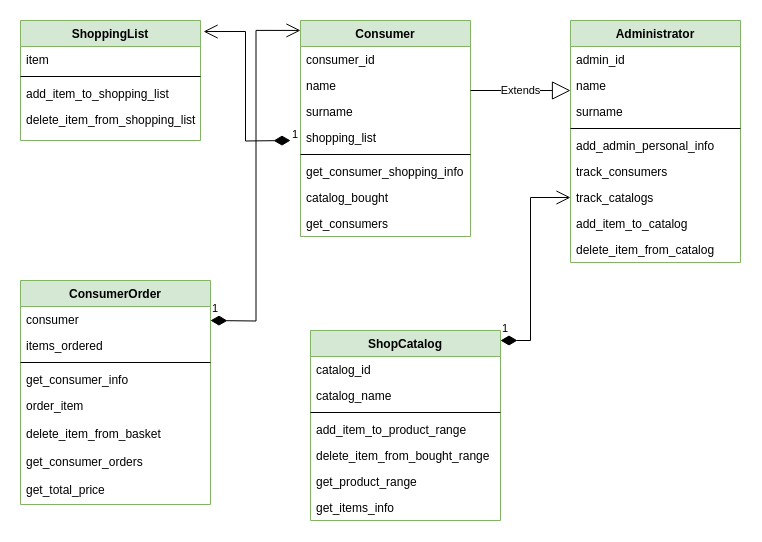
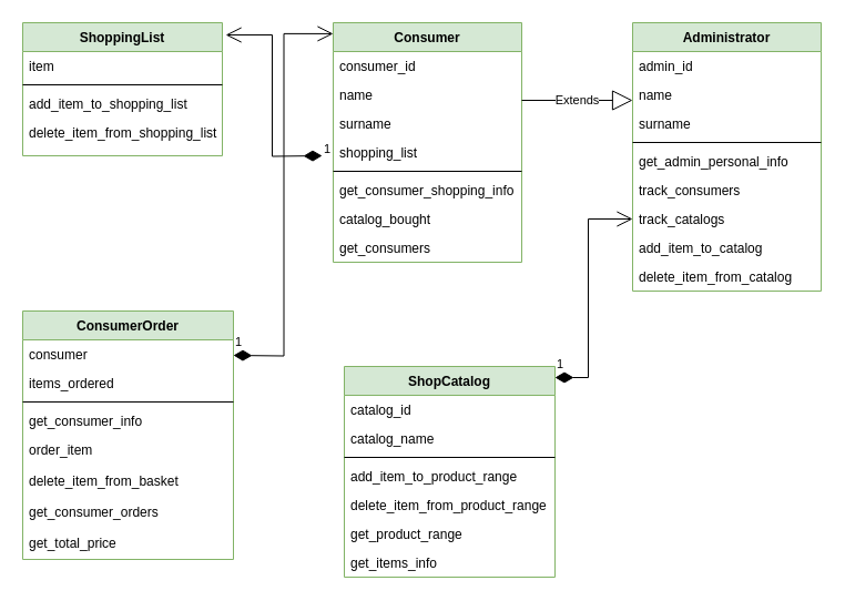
  <mxCell id="0" />
  <mxCell id="1" parent="0" />
  <mxCell id="2" value="Consumer" style="swimlane;fontStyle=1;align=center;verticalAlign=top;childLayout=stackLayout;horizontal=1;startSize=26;horizontalStack=0;resizeParent=1;resizeLast=0;collapsible=1;marginBottom=0;rounded=0;shadow=0;strokeWidth=1;fillColor=#d5e8d4;strokeColor=#82b366;" parent="1" vertex="1"><mxGeometry x="300" y="20" width="170" height="216" as="geometry"><mxRectangle x="230" y="140" width="160" height="26" as="alternateBounds" /></mxGeometry></mxCell>
  <mxCell id="3" value="consumer_id" style="text;align=left;verticalAlign=top;spacingLeft=4;spacingRight=4;overflow=hidden;rotatable=0;points=[[0,0.5],[1,0.5]];portConstraint=eastwest;" parent="2" vertex="1"><mxGeometry y="26" width="170" height="26" as="geometry" /></mxCell>
  <mxCell id="4" value="name" style="text;align=left;verticalAlign=top;spacingLeft=4;spacingRight=4;overflow=hidden;rotatable=0;points=[[0,0.5],[1,0.5]];portConstraint=eastwest;rounded=0;shadow=0;html=0;" parent="2" vertex="1"><mxGeometry y="52" width="170" height="26" as="geometry" /></mxCell>
  <mxCell id="5" value="surname" style="text;align=left;verticalAlign=top;spacingLeft=4;spacingRight=4;overflow=hidden;rotatable=0;points=[[0,0.5],[1,0.5]];portConstraint=eastwest;rounded=0;shadow=0;html=0;" parent="2" vertex="1"><mxGeometry y="78" width="170" height="26" as="geometry" /></mxCell>
  <mxCell id="6" value="shopping_list" style="text;align=left;verticalAlign=top;spacingLeft=4;spacingRight=4;overflow=hidden;rotatable=0;points=[[0,0.5],[1,0.5]];portConstraint=eastwest;" parent="2" vertex="1"><mxGeometry y="104" width="170" height="26" as="geometry" /></mxCell>
  <mxCell id="7" value="" style="line;html=1;strokeWidth=1;align=left;verticalAlign=middle;spacingTop=-1;spacingLeft=3;spacingRight=3;rotatable=0;labelPosition=right;points=[];portConstraint=eastwest;" parent="2" vertex="1"><mxGeometry y="130" width="170" height="8" as="geometry" /></mxCell>
  <mxCell id="8" value="get_consumer_shopping_info" style="text;align=left;verticalAlign=top;spacingLeft=4;spacingRight=4;overflow=hidden;rotatable=0;points=[[0,0.5],[1,0.5]];portConstraint=eastwest;" vertex="1" parent="2"><mxGeometry y="138" width="170" height="26" as="geometry" /></mxCell>
  <mxCell id="9" value="catalog_bought" style="text;align=left;verticalAlign=top;spacingLeft=4;spacingRight=4;overflow=hidden;rotatable=0;points=[[0,0.5],[1,0.5]];portConstraint=eastwest;" vertex="1" parent="2"><mxGeometry y="164" width="170" height="26" as="geometry" /></mxCell>
  <mxCell id="10" value="get_consumers" style="text;align=left;verticalAlign=top;spacingLeft=4;spacingRight=4;overflow=hidden;rotatable=0;points=[[0,0.5],[1,0.5]];portConstraint=eastwest;" vertex="1" parent="2"><mxGeometry y="190" width="170" height="26" as="geometry" /></mxCell>
  <mxCell id="11" value="Administrator" style="swimlane;fontStyle=1;align=center;verticalAlign=top;childLayout=stackLayout;horizontal=1;startSize=26;horizontalStack=0;resizeParent=1;resizeLast=0;collapsible=1;marginBottom=0;rounded=0;shadow=0;strokeWidth=1;fillColor=#d5e8d4;strokeColor=#82b366;" vertex="1" parent="1"><mxGeometry x="570" y="20" width="170" height="242" as="geometry"><mxRectangle x="230" y="140" width="160" height="26" as="alternateBounds" /></mxGeometry></mxCell>
  <mxCell id="12" value="admin_id" style="text;align=left;verticalAlign=top;spacingLeft=4;spacingRight=4;overflow=hidden;rotatable=0;points=[[0,0.5],[1,0.5]];portConstraint=eastwest;" vertex="1" parent="11"><mxGeometry y="26" width="170" height="26" as="geometry" /></mxCell>
  <mxCell id="13" value="name" style="text;align=left;verticalAlign=top;spacingLeft=4;spacingRight=4;overflow=hidden;rotatable=0;points=[[0,0.5],[1,0.5]];portConstraint=eastwest;rounded=0;shadow=0;html=0;" vertex="1" parent="11"><mxGeometry y="52" width="170" height="26" as="geometry" /></mxCell>
  <mxCell id="14" value="surname" style="text;align=left;verticalAlign=top;spacingLeft=4;spacingRight=4;overflow=hidden;rotatable=0;points=[[0,0.5],[1,0.5]];portConstraint=eastwest;rounded=0;shadow=0;html=0;" vertex="1" parent="11"><mxGeometry y="78" width="170" height="26" as="geometry" /></mxCell>
  <mxCell id="15" value="" style="line;html=1;strokeWidth=1;align=left;verticalAlign=middle;spacingTop=-1;spacingLeft=3;spacingRight=3;rotatable=0;labelPosition=right;points=[];portConstraint=eastwest;" vertex="1" parent="11"><mxGeometry y="104" width="170" height="8" as="geometry" /></mxCell>
- <mxCell id="16" value="add_admin_personal_info" style="text;align=left;verticalAlign=top;spacingLeft=4;spacingRight=4;overflow=hidden;rotatable=0;points=[[0,0.5],[1,0.5]];portConstraint=eastwest;" vertex="1" parent="11"><mxGeometry y="112" width="170" height="26" as="geometry" /></mxCell>
+ <mxCell id="16" value="get_admin_personal_info" style="text;align=left;verticalAlign=top;spacingLeft=4;spacingRight=4;overflow=hidden;rotatable=0;points=[[0,0.5],[1,0.5]];portConstraint=eastwest;" vertex="1" parent="11"><mxGeometry y="112" width="170" height="26" as="geometry" /></mxCell>
  <mxCell id="17" value="track_consumers" style="text;align=left;verticalAlign=top;spacingLeft=4;spacingRight=4;overflow=hidden;rotatable=0;points=[[0,0.5],[1,0.5]];portConstraint=eastwest;" vertex="1" parent="11"><mxGeometry y="138" width="170" height="26" as="geometry" /></mxCell>
  <mxCell id="18" value="track_catalogs" style="text;align=left;verticalAlign=top;spacingLeft=4;spacingRight=4;overflow=hidden;rotatable=0;points=[[0,0.5],[1,0.5]];portConstraint=eastwest;" vertex="1" parent="11"><mxGeometry y="164" width="170" height="26" as="geometry" /></mxCell>
  <mxCell id="19" value="add_item_to_catalog" style="text;align=left;verticalAlign=top;spacingLeft=4;spacingRight=4;overflow=hidden;rotatable=0;points=[[0,0.5],[1,0.5]];portConstraint=eastwest;" vertex="1" parent="11"><mxGeometry y="190" width="170" height="26" as="geometry" /></mxCell>
  <mxCell id="20" value="delete_item_from_catalog" style="text;align=left;verticalAlign=top;spacingLeft=4;spacingRight=4;overflow=hidden;rotatable=0;points=[[0,0.5],[1,0.5]];portConstraint=eastwest;" vertex="1" parent="11"><mxGeometry y="216" width="170" height="26" as="geometry" /></mxCell>
  <mxCell id="21" value="ShopCatalog" style="swimlane;fontStyle=1;align=center;verticalAlign=top;childLayout=stackLayout;horizontal=1;startSize=26;horizontalStack=0;resizeParent=1;resizeLast=0;collapsible=1;marginBottom=0;rounded=0;shadow=0;strokeWidth=1;fillColor=#d5e8d4;strokeColor=#82b366;" vertex="1" parent="1"><mxGeometry x="310" y="330" width="190" height="190" as="geometry"><mxRectangle x="230" y="140" width="160" height="26" as="alternateBounds" /></mxGeometry></mxCell>
  <mxCell id="22" value="catalog_id" style="text;align=left;verticalAlign=top;spacingLeft=4;spacingRight=4;overflow=hidden;rotatable=0;points=[[0,0.5],[1,0.5]];portConstraint=eastwest;" vertex="1" parent="21"><mxGeometry y="26" width="190" height="26" as="geometry" /></mxCell>
  <mxCell id="23" value="catalog_name" style="text;align=left;verticalAlign=top;spacingLeft=4;spacingRight=4;overflow=hidden;rotatable=0;points=[[0,0.5],[1,0.5]];portConstraint=eastwest;" vertex="1" parent="21"><mxGeometry y="52" width="190" height="26" as="geometry" /></mxCell>
  <mxCell id="24" value="" style="line;html=1;strokeWidth=1;align=left;verticalAlign=middle;spacingTop=-1;spacingLeft=3;spacingRight=3;rotatable=0;labelPosition=right;points=[];portConstraint=eastwest;" vertex="1" parent="21"><mxGeometry y="78" width="190" height="8" as="geometry" /></mxCell>
  <mxCell id="25" value="add_item_to_product_range" style="text;align=left;verticalAlign=top;spacingLeft=4;spacingRight=4;overflow=hidden;rotatable=0;points=[[0,0.5],[1,0.5]];portConstraint=eastwest;" vertex="1" parent="21"><mxGeometry y="86" width="190" height="26" as="geometry" /></mxCell>
- <mxCell id="26" value="delete_item_from_bought_range" style="text;align=left;verticalAlign=top;spacingLeft=4;spacingRight=4;overflow=hidden;rotatable=0;points=[[0,0.5],[1,0.5]];portConstraint=eastwest;" vertex="1" parent="21"><mxGeometry y="112" width="190" height="26" as="geometry" /></mxCell>
+ <mxCell id="26" value="delete_item_from_product_range" style="text;align=left;verticalAlign=top;spacingLeft=4;spacingRight=4;overflow=hidden;rotatable=0;points=[[0,0.5],[1,0.5]];portConstraint=eastwest;" vertex="1" parent="21"><mxGeometry y="112" width="190" height="26" as="geometry" /></mxCell>
  <mxCell id="27" value="get_product_range" style="text;align=left;verticalAlign=top;spacingLeft=4;spacingRight=4;overflow=hidden;rotatable=0;points=[[0,0.5],[1,0.5]];portConstraint=eastwest;" vertex="1" parent="21"><mxGeometry y="138" width="190" height="26" as="geometry" /></mxCell>
  <mxCell id="28" value="get_items_info" style="text;align=left;verticalAlign=top;spacingLeft=4;spacingRight=4;overflow=hidden;rotatable=0;points=[[0,0.5],[1,0.5]];portConstraint=eastwest;" vertex="1" parent="21"><mxGeometry y="164" width="190" height="26" as="geometry" /></mxCell>
  <mxCell id="29" value="ConsumerOrder" style="swimlane;fontStyle=1;align=center;verticalAlign=top;childLayout=stackLayout;horizontal=1;startSize=26;horizontalStack=0;resizeParent=1;resizeLast=0;collapsible=1;marginBottom=0;rounded=0;shadow=0;strokeWidth=1;fillColor=#d5e8d4;strokeColor=#82b366;" vertex="1" parent="1"><mxGeometry x="20" y="280" width="190" height="224" as="geometry"><mxRectangle x="230" y="140" width="160" height="26" as="alternateBounds" /></mxGeometry></mxCell>
  <mxCell id="30" value="consumer" style="text;align=left;verticalAlign=top;spacingLeft=4;spacingRight=4;overflow=hidden;rotatable=0;points=[[0,0.5],[1,0.5]];portConstraint=eastwest;" vertex="1" parent="29"><mxGeometry y="26" width="190" height="26" as="geometry" /></mxCell>
  <mxCell id="31" value="items_ordered" style="text;align=left;verticalAlign=top;spacingLeft=4;spacingRight=4;overflow=hidden;rotatable=0;points=[[0,0.5],[1,0.5]];portConstraint=eastwest;rounded=0;shadow=0;html=0;" vertex="1" parent="29"><mxGeometry y="52" width="190" height="26" as="geometry" /></mxCell>
  <mxCell id="32" value="" style="line;html=1;strokeWidth=1;align=left;verticalAlign=middle;spacingTop=-1;spacingLeft=3;spacingRight=3;rotatable=0;labelPosition=right;points=[];portConstraint=eastwest;" vertex="1" parent="29"><mxGeometry y="78" width="190" height="8" as="geometry" /></mxCell>
  <mxCell id="33" value="get_consumer_info" style="text;align=left;verticalAlign=top;spacingLeft=4;spacingRight=4;overflow=hidden;rotatable=0;points=[[0,0.5],[1,0.5]];portConstraint=eastwest;rounded=0;shadow=0;html=0;" vertex="1" parent="29"><mxGeometry y="86" width="190" height="26" as="geometry" /></mxCell>
  <mxCell id="34" value="order_item" style="text;align=left;verticalAlign=top;spacingLeft=4;spacingRight=4;overflow=hidden;rotatable=0;points=[[0,0.5],[1,0.5]];portConstraint=eastwest;" vertex="1" parent="29"><mxGeometry y="112" width="190" height="28" as="geometry" /></mxCell>
  <mxCell id="35" value="delete_item_from_basket" style="text;align=left;verticalAlign=top;spacingLeft=4;spacingRight=4;overflow=hidden;rotatable=0;points=[[0,0.5],[1,0.5]];portConstraint=eastwest;" vertex="1" parent="29"><mxGeometry y="140" width="190" height="28" as="geometry" /></mxCell>
  <mxCell id="36" value="get_consumer_orders" style="text;align=left;verticalAlign=top;spacingLeft=4;spacingRight=4;overflow=hidden;rotatable=0;points=[[0,0.5],[1,0.5]];portConstraint=eastwest;" vertex="1" parent="29"><mxGeometry y="168" width="190" height="28" as="geometry" /></mxCell>
  <mxCell id="37" value="get_total_price" style="text;align=left;verticalAlign=top;spacingLeft=4;spacingRight=4;overflow=hidden;rotatable=0;points=[[0,0.5],[1,0.5]];portConstraint=eastwest;" vertex="1" parent="29"><mxGeometry y="196" width="190" height="28" as="geometry" /></mxCell>
  <mxCell id="38" value="ShoppingList" style="swimlane;fontStyle=1;align=center;verticalAlign=top;childLayout=stackLayout;horizontal=1;startSize=26;horizontalStack=0;resizeParent=1;resizeLast=0;collapsible=1;marginBottom=0;rounded=0;shadow=0;strokeWidth=1;fillColor=#d5e8d4;strokeColor=#82b366;" vertex="1" parent="1"><mxGeometry x="20" y="20" width="180" height="120" as="geometry"><mxRectangle x="130" y="380" width="160" height="26" as="alternateBounds" /></mxGeometry></mxCell>
  <mxCell id="39" value="item" style="text;align=left;verticalAlign=top;spacingLeft=4;spacingRight=4;overflow=hidden;rotatable=0;points=[[0,0.5],[1,0.5]];portConstraint=eastwest;" vertex="1" parent="38"><mxGeometry y="26" width="180" height="26" as="geometry" /></mxCell>
  <mxCell id="40" value="" style="line;html=1;strokeWidth=1;align=left;verticalAlign=middle;spacingTop=-1;spacingLeft=3;spacingRight=3;rotatable=0;labelPosition=right;points=[];portConstraint=eastwest;" vertex="1" parent="38"><mxGeometry y="52" width="180" height="8" as="geometry" /></mxCell>
  <mxCell id="41" value="add_item_to_shopping_list" style="text;align=left;verticalAlign=top;spacingLeft=4;spacingRight=4;overflow=hidden;rotatable=0;points=[[0,0.5],[1,0.5]];portConstraint=eastwest;fontStyle=0" vertex="1" parent="38"><mxGeometry y="60" width="180" height="26" as="geometry" /></mxCell>
  <mxCell id="42" value="delete_item_from_shopping_list" style="text;align=left;verticalAlign=top;spacingLeft=4;spacingRight=4;overflow=hidden;rotatable=0;points=[[0,0.5],[1,0.5]];portConstraint=eastwest;" vertex="1" parent="38"><mxGeometry y="86" width="180" height="26" as="geometry" /></mxCell>
  <mxCell id="43" value="1" style="endArrow=open;html=1;endSize=12;startArrow=diamondThin;startSize=14;startFill=1;edgeStyle=orthogonalEdgeStyle;align=left;verticalAlign=bottom;rounded=0;entryX=1.017;entryY=0.092;entryDx=0;entryDy=0;entryPerimeter=0;" edge="1" parent="1" target="38"><mxGeometry x="-1" y="3" relative="1" as="geometry"><mxPoint x="290" y="140" as="sourcePoint" /><mxPoint x="260" y="-60" as="targetPoint" /></mxGeometry></mxCell>
  <mxCell id="44" value="1" style="endArrow=open;html=1;endSize=12;startArrow=diamondThin;startSize=14;startFill=1;edgeStyle=orthogonalEdgeStyle;align=left;verticalAlign=bottom;rounded=0;entryX=0;entryY=0.046;entryDx=0;entryDy=0;entryPerimeter=0;" edge="1" parent="1" target="2"><mxGeometry x="-1" y="3" relative="1" as="geometry"><mxPoint x="210" y="320" as="sourcePoint" /><mxPoint x="270" y="30" as="targetPoint" /></mxGeometry></mxCell>
  <mxCell id="45" value="Extends" style="endArrow=block;endSize=16;endFill=0;html=1;rounded=0;" edge="1" parent="1"><mxGeometry width="160" relative="1" as="geometry"><mxPoint x="470" y="90" as="sourcePoint" /><mxPoint x="570" y="90" as="targetPoint" /></mxGeometry></mxCell>
  <mxCell id="46" value="1" style="endArrow=open;html=1;endSize=12;startArrow=diamondThin;startSize=14;startFill=1;edgeStyle=orthogonalEdgeStyle;align=left;verticalAlign=bottom;rounded=0;entryX=0;entryY=0.5;entryDx=0;entryDy=0;" edge="1" parent="1" target="18"><mxGeometry x="-1" y="3" relative="1" as="geometry"><mxPoint x="500" y="340" as="sourcePoint" /><mxPoint x="660" y="340" as="targetPoint" /><Array as="points"><mxPoint x="530" y="340" /><mxPoint x="530" y="197" /></Array></mxGeometry></mxCell>
